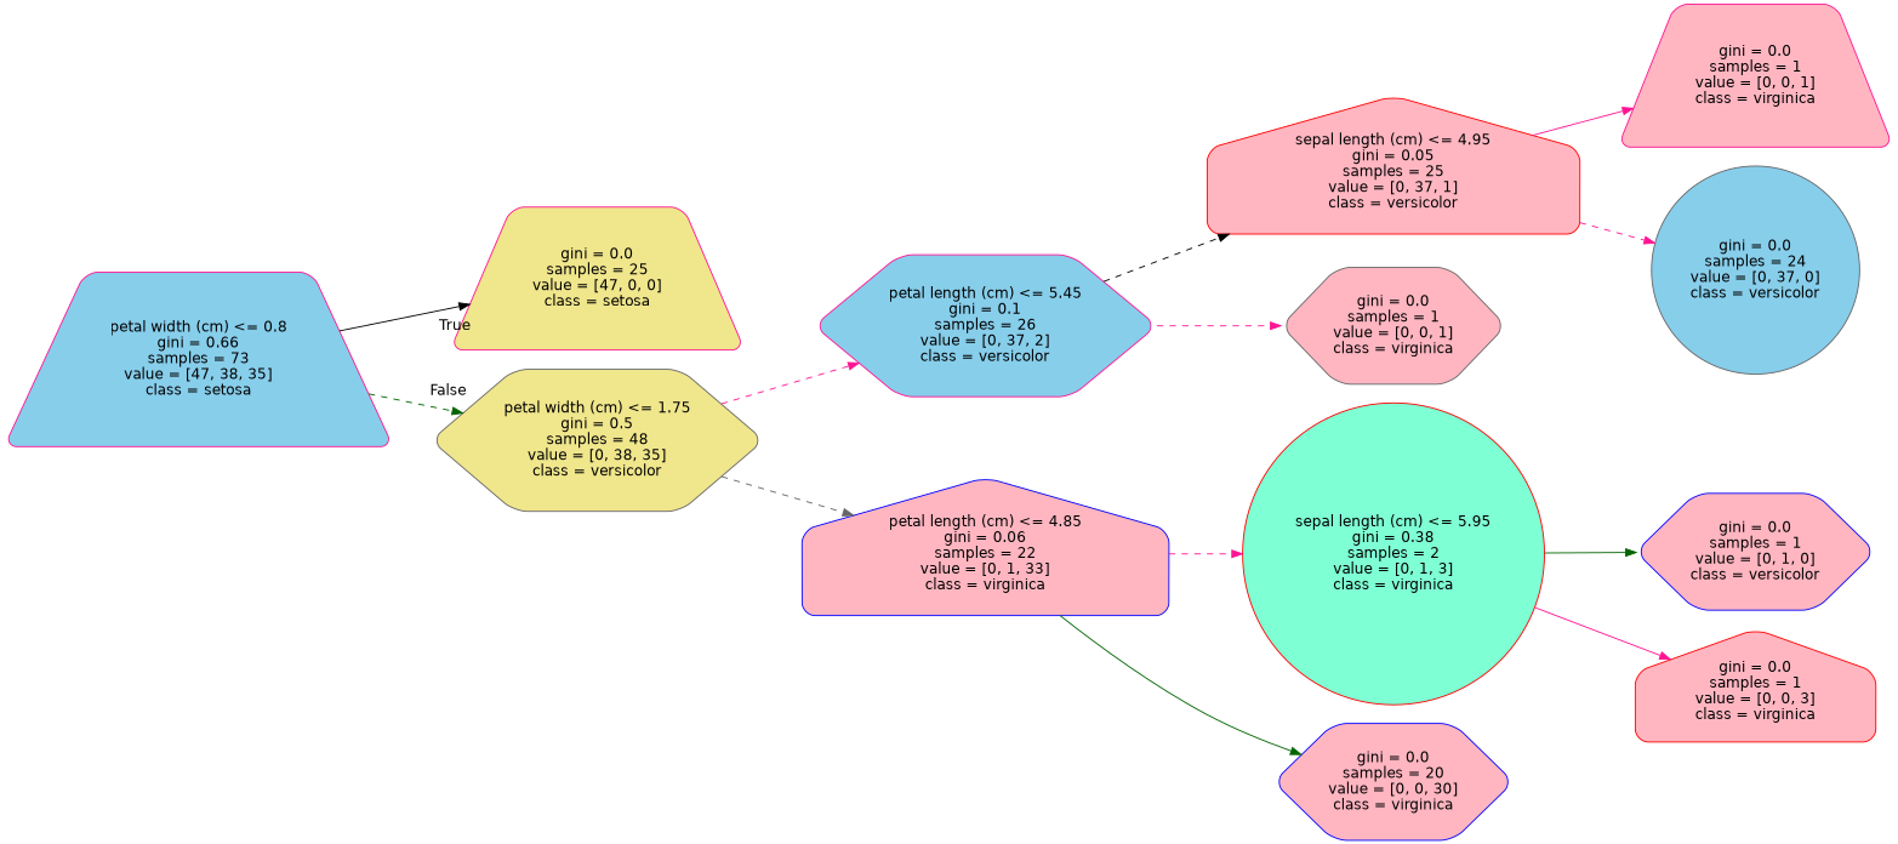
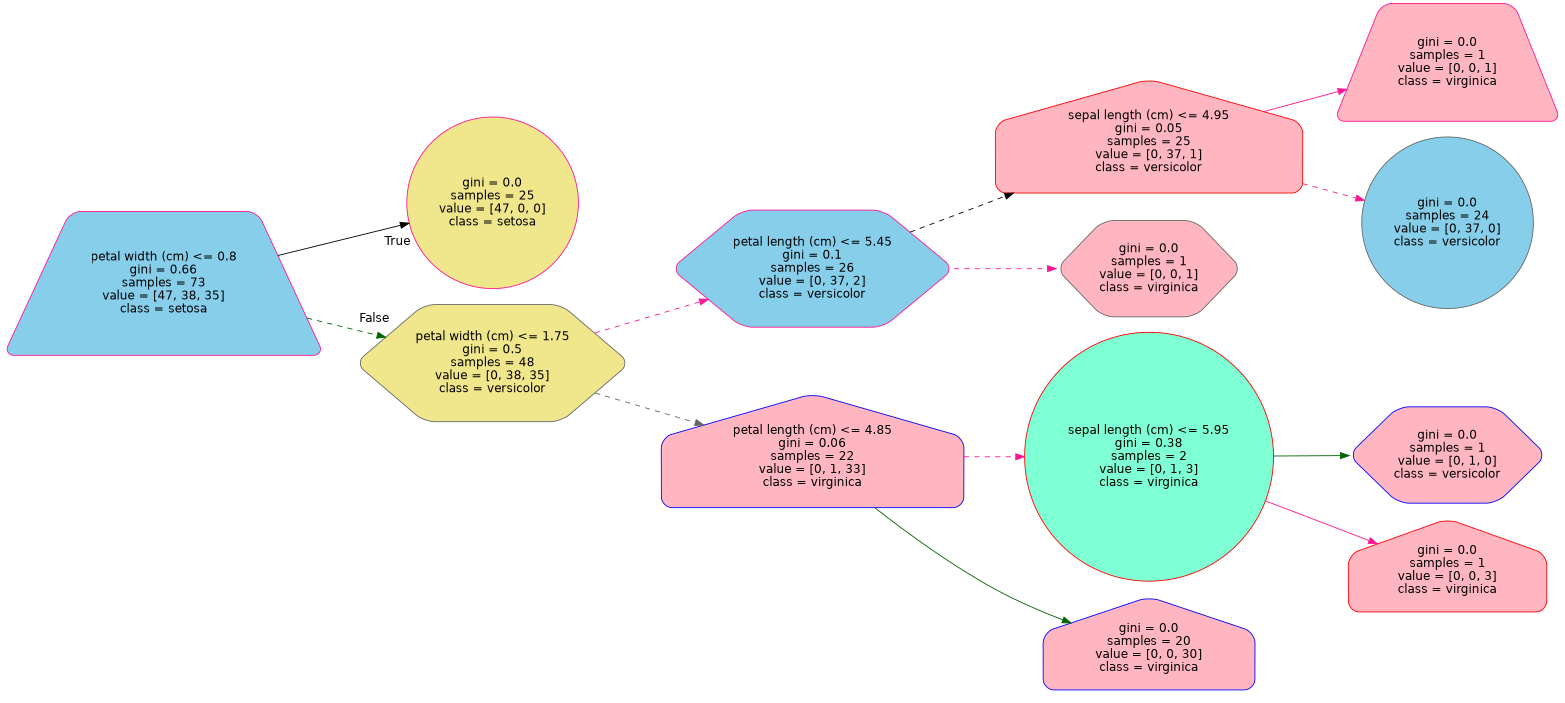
  digraph {
    rankdir=LR
    node [color=deeppink fillcolor=lightpink fontname=helvetica shape=hexagon style="filled, rounded"]
    edge [color=deeppink fontname=helvetica style=dashed]
    n1 [fillcolor=skyblue label="petal width (cm) <= 0.8\ngini = 0.66\nsamples = 73\nvalue = [47, 38, 35]\nclass = setosa" shape=trapezium]
-   n2 [fillcolor=khaki label="gini = 0.0\nsamples = 25\nvalue = [47, 0, 0]\nclass = setosa" shape=trapezium]
+   n2 [fillcolor=khaki label="gini = 0.0\nsamples = 25\nvalue = [47, 0, 0]\nclass = setosa" shape=circle]
    n3 [color=gray40 fillcolor=khaki label="petal width (cm) <= 1.75\ngini = 0.5\nsamples = 48\nvalue = [0, 38, 35]\nclass = versicolor"]
    n4 [fillcolor=skyblue label="petal length (cm) <= 5.45\ngini = 0.1\nsamples = 26\nvalue = [0, 37, 2]\nclass = versicolor"]
    n5 [color=blue label="petal length (cm) <= 4.85\ngini = 0.06\nsamples = 22\nvalue = [0, 1, 33]\nclass = virginica" shape=house]
    n6 [color=red label="sepal length (cm) <= 4.95\ngini = 0.05\nsamples = 25\nvalue = [0, 37, 1]\nclass = versicolor" shape=house]
    n7 [color=gray40 label="gini = 0.0\nsamples = 1\nvalue = [0, 0, 1]\nclass = virginica"]
    n8 [color=red fillcolor=aquamarine label="sepal length (cm) <= 5.95\ngini = 0.38\nsamples = 2\nvalue = [0, 1, 3]\nclass = virginica" shape=circle]
-   n9 [color=blue label="gini = 0.0\nsamples = 20\nvalue = [0, 0, 30]\nclass = virginica"]
+   n9 [color=blue label="gini = 0.0\nsamples = 20\nvalue = [0, 0, 30]\nclass = virginica" shape=house]
    n10 [label="gini = 0.0\nsamples = 1\nvalue = [0, 0, 1]\nclass = virginica" shape=trapezium]
    n11 [color=gray40 fillcolor=skyblue label="gini = 0.0\nsamples = 24\nvalue = [0, 37, 0]\nclass = versicolor" shape=circle]
    n12 [color=blue label="gini = 0.0\nsamples = 1\nvalue = [0, 1, 0]\nclass = versicolor"]
    n13 [color=red label="gini = 0.0\nsamples = 1\nvalue = [0, 0, 3]\nclass = virginica" shape=house]
    n1 -> n2 [color=black headlabel=True labelangle=45 labeldistance=2.5 style=solid]
    n1 -> n3 [color=darkgreen headlabel=False labelangle=-45 labeldistance=2.5]
    n3 -> n4
    n3 -> n5 [color=gray40]
    n4 -> n6 [color=black]
    n4 -> n7
    n5 -> n8
    n5 -> n9 [color=darkgreen style=solid]
    n6 -> n10 [style=solid]
    n6 -> n11
    n8 -> n12 [color=darkgreen style=solid]
    n8 -> n13 [style=solid]
  }
